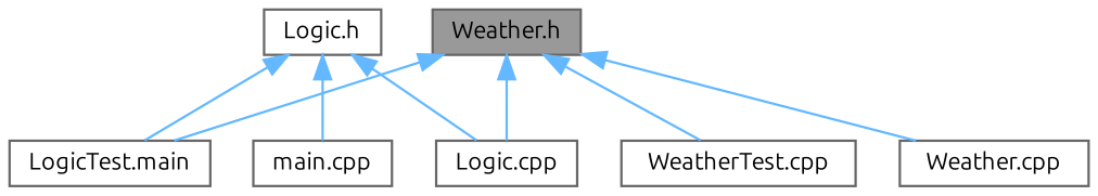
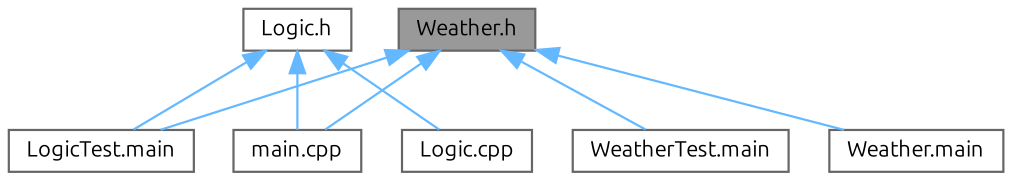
  digraph {
    fontname=Ubuntu
    node [color=grey40 fillcolor=white fontname=Ubuntu fontsize=10 shape=box style=filled]
    edge [color=steelblue1 dir=back fontname=Ubuntu fontsize=10 labelfontname=Helvetica labelfontsize=10 style=solid]
    n1 [color=gray40 fillcolor=grey60 fontcolor=black height=0.2 label="Weather.h" width=0.4]
    n2 [height=0.2 label="LogicTest.main" width=0.4]
    n3 [height=0.2 label="main.cpp" width=0.4]
-   n4 [height=0.2 label="Weather.cpp" width=0.4]
-   n5 [height=0.2 label="WeatherTest.cpp" width=0.4]
+   n4 [height=0.2 label="Weather.main" width=0.4]
+   n5 [height=0.2 label="WeatherTest.main" width=0.4]
    n6 [height=0.2 label="Logic.h" width=0.4]
    n7 [height=0.2 label="Logic.cpp" width=0.4]
    n1 -> n2
-   n1 -> n7
+   n1 -> n3
    n1 -> n4
    n1 -> n5
    n6 -> n2
    n6 -> n3
    n6 -> n7
  }
